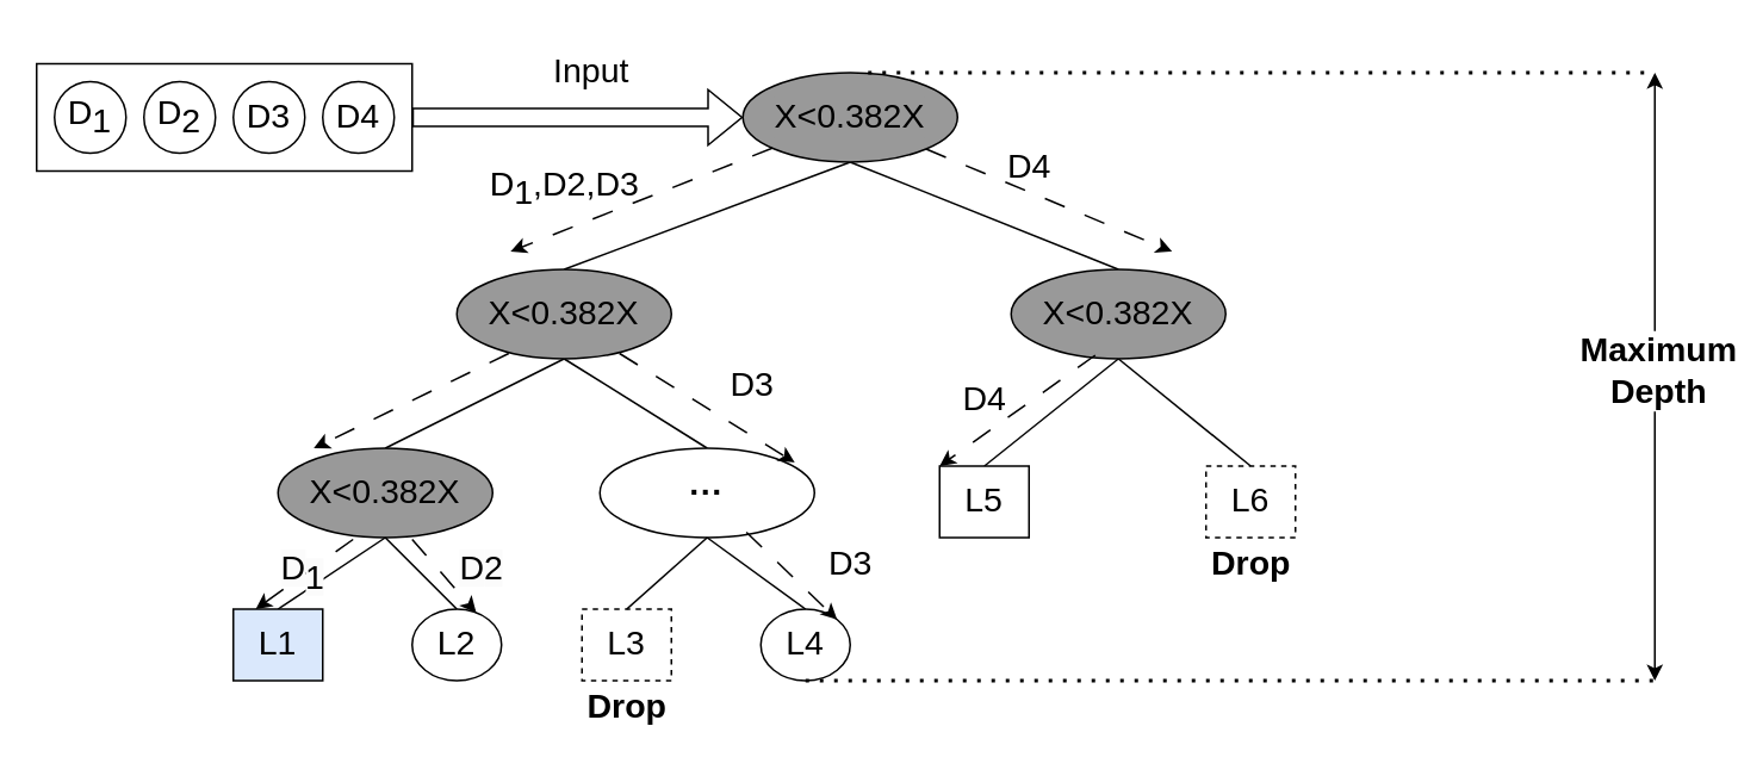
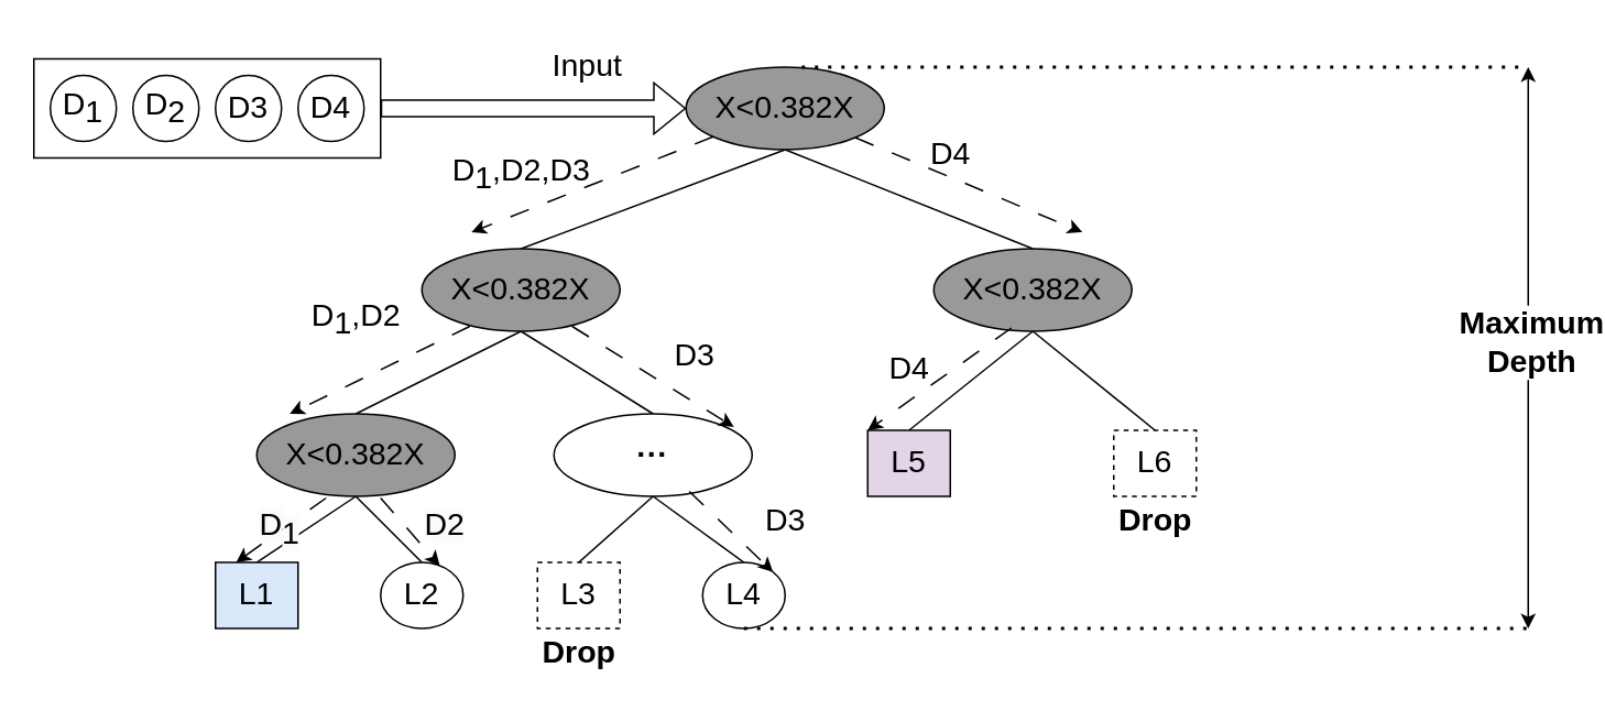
  <mxCell id="0" />
  <mxCell id="1" parent="0" />
  <mxCell id="2" style="rounded=0;orthogonalLoop=1;jettySize=auto;html=1;exitX=0.5;exitY=1;exitDx=0;exitDy=0;entryX=0.5;entryY=0;entryDx=0;entryDy=0;endArrow=none;endFill=0;fontSize=19;" edge="1" parent="1" source="4" target="7"><mxGeometry relative="1" as="geometry" /></mxCell>
  <mxCell id="3" style="rounded=0;orthogonalLoop=1;jettySize=auto;html=1;exitX=0.5;exitY=1;exitDx=0;exitDy=0;entryX=0.5;entryY=0;entryDx=0;entryDy=0;endArrow=none;endFill=0;fontSize=19;" edge="1" parent="1" source="4" target="10"><mxGeometry relative="1" as="geometry" /></mxCell>
  <mxCell id="4" value="X&amp;lt;0.382X" style="ellipse;whiteSpace=wrap;html=1;labelBackgroundColor=#999999;fillColor=#999999;fontSize=19;" vertex="1" parent="1"><mxGeometry x="415" y="40" width="120" height="50" as="geometry" /></mxCell>
  <mxCell id="5" style="rounded=0;orthogonalLoop=1;jettySize=auto;html=1;exitX=0.5;exitY=1;exitDx=0;exitDy=0;entryX=0.5;entryY=0;entryDx=0;entryDy=0;endArrow=none;endFill=0;fontSize=19;" edge="1" parent="1" source="7" target="20"><mxGeometry relative="1" as="geometry" /></mxCell>
  <mxCell id="6" style="rounded=0;orthogonalLoop=1;jettySize=auto;html=1;exitX=0.5;exitY=1;exitDx=0;exitDy=0;entryX=0.5;entryY=0;entryDx=0;entryDy=0;endArrow=none;endFill=0;fontSize=19;" edge="1" parent="1" source="7" target="19"><mxGeometry relative="1" as="geometry" /></mxCell>
  <mxCell id="7" value="X&amp;lt;0.382X" style="ellipse;whiteSpace=wrap;html=1;fillColor=#999999;fontSize=19;" vertex="1" parent="1"><mxGeometry x="255" y="150" width="120" height="50" as="geometry" /></mxCell>
  <mxCell id="8" style="rounded=0;orthogonalLoop=1;jettySize=auto;html=1;exitX=0.5;exitY=1;exitDx=0;exitDy=0;entryX=0.5;entryY=0;entryDx=0;entryDy=0;endArrow=none;endFill=0;fontSize=19;" edge="1" parent="1" source="10" target="28"><mxGeometry relative="1" as="geometry" /></mxCell>
  <mxCell id="9" style="rounded=0;orthogonalLoop=1;jettySize=auto;html=1;exitX=0.5;exitY=1;exitDx=0;exitDy=0;entryX=0.5;entryY=0;entryDx=0;entryDy=0;endArrow=none;endFill=0;fontSize=19;" edge="1" parent="1" source="10" target="34"><mxGeometry relative="1" as="geometry"><mxPoint x="565" y="250" as="targetPoint" /></mxGeometry></mxCell>
  <mxCell id="10" value="X&amp;lt;0.382X" style="ellipse;whiteSpace=wrap;html=1;fillColor=#999999;fontSize=19;" vertex="1" parent="1"><mxGeometry x="565" y="150" width="120" height="50" as="geometry" /></mxCell>
  <mxCell id="11" value="" style="edgeStyle=orthogonalEdgeStyle;rounded=0;orthogonalLoop=1;jettySize=auto;html=1;shape=flexArrow;fontSize=19;" edge="1" parent="1" source="12" target="4"><mxGeometry relative="1" as="geometry" /></mxCell>
  <mxCell id="12" value="" style="rounded=0;whiteSpace=wrap;html=1;fontSize=19;" vertex="1" parent="1"><mxGeometry x="20" y="35" width="210" height="60" as="geometry" /></mxCell>
  <mxCell id="13" value="D&lt;sub style=&quot;font-size: 19px;&quot;&gt;1&lt;/sub&gt;" style="ellipse;whiteSpace=wrap;html=1;aspect=fixed;fontSize=19;" vertex="1" parent="1"><mxGeometry x="30" y="45" width="40" height="40" as="geometry" /></mxCell>
  <mxCell id="14" value="D&lt;sub style=&quot;font-size: 19px;&quot;&gt;2&lt;/sub&gt;" style="ellipse;whiteSpace=wrap;html=1;aspect=fixed;fontSize=19;" vertex="1" parent="1"><mxGeometry x="80" y="45" width="40" height="40" as="geometry" /></mxCell>
  <mxCell id="15" value="D&lt;span style=&quot;font-size: 19px;&quot;&gt;3&lt;/span&gt;" style="ellipse;whiteSpace=wrap;html=1;aspect=fixed;fontSize=19;" vertex="1" parent="1"><mxGeometry x="130" y="45" width="40" height="40" as="geometry" /></mxCell>
  <mxCell id="16" value="D&lt;span style=&quot;font-size: 19px;&quot;&gt;4&lt;/span&gt;" style="ellipse;whiteSpace=wrap;html=1;aspect=fixed;fontSize=19;" vertex="1" parent="1"><mxGeometry x="180" y="45" width="40" height="40" as="geometry" /></mxCell>
- <mxCell id="17" value="Input" style="text;html=1;align=center;verticalAlign=middle;resizable=0;points=[];autosize=1;strokeColor=none;fillColor=none;fontSize=19;" vertex="1" parent="1"><mxGeometry x="295" y="20" width="70" height="40" as="geometry" /></mxCell>
+ <mxCell id="17" value="Input" style="text;html=1;align=center;verticalAlign=middle;resizable=0;points=[];autosize=1;strokeColor=none;fillColor=none;fontSize=19;" vertex="1" parent="1"><mxGeometry x="320" y="20" width="70" height="40" as="geometry" /></mxCell>
  <mxCell id="18" style="rounded=0;orthogonalLoop=1;jettySize=auto;html=1;exitX=0.5;exitY=1;exitDx=0;exitDy=0;endArrow=none;endFill=0;entryX=0.5;entryY=0;entryDx=0;entryDy=0;fontSize=19;" edge="1" parent="1" source="19" target="22"><mxGeometry relative="1" as="geometry" /></mxCell>
  <mxCell id="19" value="X&amp;lt;0.382X" style="ellipse;whiteSpace=wrap;html=1;fillColor=#999999;fontSize=19;" vertex="1" parent="1"><mxGeometry x="155" y="250" width="120" height="50" as="geometry" /></mxCell>
  <mxCell id="20" value="&lt;b style=&quot;font-size: 19px;&quot;&gt;·&lt;/b&gt;&lt;b style=&quot;border-color: var(--border-color); font-size: 19px;&quot;&gt;·&lt;/b&gt;&lt;b style=&quot;border-color: var(--border-color); font-size: 19px;&quot;&gt;·&lt;/b&gt;" style="ellipse;whiteSpace=wrap;html=1;fontSize=19;" vertex="1" parent="1"><mxGeometry x="335" y="250" width="120" height="50" as="geometry" /></mxCell>
  <mxCell id="21" value="L2" style="ellipse;whiteSpace=wrap;html=1;fontSize=19;" vertex="1" parent="1"><mxGeometry x="230" y="340" width="50" height="40" as="geometry" /></mxCell>
  <mxCell id="22" value="L1" style="rounded=0;whiteSpace=wrap;html=1;fontSize=19;fillColor=#dae8fc;" vertex="1" parent="1"><mxGeometry x="130" y="340" width="50" height="40" as="geometry" /></mxCell>
  <mxCell id="23" value="" style="endArrow=classic;html=1;rounded=0;dashed=1;dashPattern=12 12;fontSize=19;" edge="1" parent="1" source="4"><mxGeometry width="50" height="50" relative="1" as="geometry"><mxPoint x="55" y="260" as="sourcePoint" /><mxPoint y="140" as="targetPoint" x="285" /></mxGeometry></mxCell>
  <mxCell id="24" value="D&lt;sub style=&quot;font-size: 19px;&quot;&gt;1&lt;/sub&gt;,D&lt;span style=&quot;font-size: 19px;&quot;&gt;2&lt;/span&gt;,D&lt;span style=&quot;font-size: 19px;&quot;&gt;3&lt;/span&gt;" style="text;html=1;align=center;verticalAlign=middle;resizable=0;points=[];autosize=1;strokeColor=none;fillColor=none;fontSize=19;" vertex="1" parent="1"><mxGeometry x="260" y="85" width="110" height="40" as="geometry" /></mxCell>
  <mxCell id="25" value="" style="endArrow=classic;html=1;rounded=0;dashed=1;dashPattern=12 12;exitX=1;exitY=1;exitDx=0;exitDy=0;fontSize=19;" edge="1" parent="1" source="4"><mxGeometry width="50" height="50" relative="1" as="geometry"><mxPoint x="441" y="92" as="sourcePoint" /><mxPoint x="655" y="140" as="targetPoint" /></mxGeometry></mxCell>
  <mxCell id="26" value="L3" style="rounded=0;whiteSpace=wrap;html=1;dashed=1;fontSize=19;" vertex="1" parent="1"><mxGeometry x="325" y="340" width="50" height="40" as="geometry" /></mxCell>
  <mxCell id="27" value="L4" style="ellipse;whiteSpace=wrap;html=1;fontSize=19;" vertex="1" parent="1"><mxGeometry x="425" y="340" width="50" height="40" as="geometry" /></mxCell>
  <mxCell id="28" value="L6" style="rounded=0;whiteSpace=wrap;html=1;dashed=1;fontSize=19;" vertex="1" parent="1"><mxGeometry x="674" y="260" width="50" height="40" as="geometry" /></mxCell>
  <mxCell id="29" value="D&lt;span style=&quot;font-size: 19px;&quot;&gt;4&lt;/span&gt;" style="text;html=1;align=center;verticalAlign=middle;resizable=0;points=[];autosize=1;strokeColor=none;fillColor=none;fontSize=19;" vertex="1" parent="1"><mxGeometry x="550" y="73" width="50" height="40" as="geometry" /></mxCell>
  <mxCell id="30" value="" style="endArrow=classic;html=1;rounded=0;exitX=0.392;exitY=0.96;exitDx=0;exitDy=0;exitPerimeter=0;entryX=0;entryY=0;entryDx=0;entryDy=0;dashed=1;dashPattern=12 12;fontSize=19;" edge="1" parent="1" source="10" target="34"><mxGeometry width="50" height="50" relative="1" as="geometry"><mxPoint x="555" y="500" as="sourcePoint" /><mxPoint x="535" y="250" as="targetPoint" /></mxGeometry></mxCell>
  <mxCell id="31" value="" style="endArrow=classic;html=1;rounded=0;exitX=0.242;exitY=0.94;exitDx=0;exitDy=0;dashed=1;dashPattern=12 12;exitPerimeter=0;fontSize=19;" edge="1" parent="1" source="7"><mxGeometry width="50" height="50" relative="1" as="geometry"><mxPoint x="602" y="211" as="sourcePoint" /><mxPoint x="175" y="250" as="targetPoint" /></mxGeometry></mxCell>
  <mxCell id="32" value="" style="endArrow=classic;html=1;rounded=0;exitX=0.758;exitY=0.94;exitDx=0;exitDy=0;dashed=1;dashPattern=12 12;entryX=0.908;entryY=0.16;entryDx=0;entryDy=0;entryPerimeter=0;exitPerimeter=0;fontSize=19;" edge="1" parent="1" source="7" target="20"><mxGeometry width="50" height="50" relative="1" as="geometry"><mxPoint x="283" y="203" as="sourcePoint" /><mxPoint x="185" y="260" as="targetPoint" /></mxGeometry></mxCell>
  <mxCell id="33" value="&lt;b style=&quot;font-size: 19px;&quot;&gt;Drop&lt;/b&gt;" style="text;html=1;align=center;verticalAlign=middle;resizable=0;points=[];autosize=1;strokeColor=none;fillColor=none;fontSize=19;" vertex="1" parent="1"><mxGeometry x="663.5" y="295" width="70" height="40" as="geometry" /></mxCell>
- <mxCell id="34" value="L5" style="rounded=0;whiteSpace=wrap;html=1;fontSize=19;" vertex="1" parent="1"><mxGeometry x="525" y="260" width="50" height="40" as="geometry" /></mxCell>
+ <mxCell id="34" value="L5" style="rounded=0;whiteSpace=wrap;html=1;fontSize=19;fillColor=#e1d5e7;" vertex="1" parent="1"><mxGeometry x="525" y="260" width="50" height="40" as="geometry" /></mxCell>
+ <mxCell id="35" value="D&lt;sub style=&quot;border-color: var(--border-color); font-size: 19px;&quot;&gt;1&lt;/sub&gt;,D&lt;span style=&quot;font-size: 19px;&quot;&gt;2&lt;/span&gt;" style="text;html=1;align=center;verticalAlign=middle;resizable=0;points=[];autosize=1;strokeColor=none;fillColor=none;fontSize=19;" vertex="1" parent="1"><mxGeometry x="175" y="173" width="80" height="40" as="geometry" /></mxCell>
  <mxCell id="36" value="D&lt;span style=&quot;font-size: 19px;&quot;&gt;3&lt;/span&gt;" style="text;html=1;align=center;verticalAlign=middle;resizable=0;points=[];autosize=1;strokeColor=none;fillColor=none;fontSize=19;" vertex="1" parent="1"><mxGeometry x="395" y="195" width="50" height="40" as="geometry" /></mxCell>
  <mxCell id="37" style="rounded=0;orthogonalLoop=1;jettySize=auto;html=1;exitX=0.5;exitY=1;exitDx=0;exitDy=0;endArrow=none;endFill=0;entryX=0.5;entryY=0;entryDx=0;entryDy=0;fontSize=19;" edge="1" parent="1" source="19" target="21"><mxGeometry relative="1" as="geometry"><mxPoint x="225" y="310" as="sourcePoint" /><mxPoint x="180" y="350" as="targetPoint" /></mxGeometry></mxCell>
  <mxCell id="38" style="rounded=0;orthogonalLoop=1;jettySize=auto;html=1;exitX=0.5;exitY=1;exitDx=0;exitDy=0;endArrow=none;endFill=0;entryX=0.5;entryY=0;entryDx=0;entryDy=0;fontSize=19;" edge="1" parent="1" source="20" target="26"><mxGeometry relative="1" as="geometry"><mxPoint x="235" y="320" as="sourcePoint" /><mxPoint x="190" y="360" as="targetPoint" /></mxGeometry></mxCell>
  <mxCell id="39" style="rounded=0;orthogonalLoop=1;jettySize=auto;html=1;exitX=0.5;exitY=1;exitDx=0;exitDy=0;endArrow=none;endFill=0;entryX=0.5;entryY=0;entryDx=0;entryDy=0;fontSize=19;" edge="1" parent="1" source="20" target="27"><mxGeometry relative="1" as="geometry"><mxPoint x="245" y="330" as="sourcePoint" /><mxPoint x="200" y="370" as="targetPoint" /></mxGeometry></mxCell>
  <mxCell id="40" value="D&lt;span style=&quot;font-size: 19px;&quot;&gt;4&lt;/span&gt;" style="text;html=1;align=center;verticalAlign=middle;resizable=0;points=[];autosize=1;strokeColor=none;fillColor=none;fontSize=19;" vertex="1" parent="1"><mxGeometry x="525" y="203" width="50" height="40" as="geometry" /></mxCell>
  <mxCell id="41" value="&lt;b style=&quot;font-size: 19px;&quot;&gt;Drop&lt;/b&gt;" style="text;html=1;align=center;verticalAlign=middle;resizable=0;points=[];autosize=1;strokeColor=none;fillColor=none;fontSize=19;" vertex="1" parent="1"><mxGeometry x="315" y="375" width="70" height="40" as="geometry" /></mxCell>
  <mxCell id="42" value="" style="endArrow=classic;html=1;rounded=0;exitX=0.683;exitY=0.94;exitDx=0;exitDy=0;dashed=1;dashPattern=12 12;exitPerimeter=0;entryX=1;entryY=0;entryDx=0;entryDy=0;fontSize=19;" edge="1" parent="1" source="20" target="27"><mxGeometry width="50" height="50" relative="1" as="geometry"><mxPoint x="367" y="203" as="sourcePoint" /><mxPoint x="475" y="330" as="targetPoint" /></mxGeometry></mxCell>
  <mxCell id="43" value="D&lt;span style=&quot;font-size: 19px;&quot;&gt;3&lt;/span&gt;" style="text;html=1;align=center;verticalAlign=middle;resizable=0;points=[];autosize=1;strokeColor=none;fillColor=none;fontSize=19;" vertex="1" parent="1"><mxGeometry x="450" y="295" width="50" height="40" as="geometry" /></mxCell>
  <mxCell id="44" value="" style="endArrow=classic;html=1;rounded=0;exitX=0.35;exitY=1.02;exitDx=0;exitDy=0;dashed=1;dashPattern=12 12;exitPerimeter=0;entryX=0.25;entryY=0;entryDx=0;entryDy=0;fontSize=19;" edge="1" parent="1" source="19" target="22"><mxGeometry width="50" height="50" relative="1" as="geometry"><mxPoint x="294" y="207" as="sourcePoint" /><mxPoint x="185" y="260" as="targetPoint" /></mxGeometry></mxCell>
  <mxCell id="45" value="" style="endArrow=classic;html=1;rounded=0;exitX=0.625;exitY=1.02;exitDx=0;exitDy=0;dashed=1;dashPattern=12 12;exitPerimeter=0;entryX=0.75;entryY=0;entryDx=0;entryDy=0;fontSize=19;" edge="1" parent="1" source="19" target="21"><mxGeometry width="50" height="50" relative="1" as="geometry"><mxPoint x="207" y="311" as="sourcePoint" /><mxPoint x="168" y="350" as="targetPoint" /></mxGeometry></mxCell>
  <mxCell id="46" value="&lt;span style=&quot;color: rgb(0, 0, 0); font-family: Helvetica; font-size: 19px; font-style: normal; font-variant-ligatures: normal; font-variant-caps: normal; font-weight: 400; letter-spacing: normal; orphans: 2; text-align: center; text-indent: 0px; text-transform: none; widows: 2; word-spacing: 0px; -webkit-text-stroke-width: 0px; background-color: rgb(251, 251, 251); text-decoration-thickness: initial; text-decoration-style: initial; text-decoration-color: initial; float: none; display: inline !important;&quot;&gt;D&lt;/span&gt;&lt;sub style=&quot;border-color: var(--border-color); color: rgb(0, 0, 0); font-family: Helvetica; font-style: normal; font-variant-ligatures: normal; font-variant-caps: normal; font-weight: 400; letter-spacing: normal; orphans: 2; text-align: center; text-indent: 0px; text-transform: none; widows: 2; word-spacing: 0px; -webkit-text-stroke-width: 0px; background-color: rgb(251, 251, 251); text-decoration-thickness: initial; text-decoration-style: initial; text-decoration-color: initial; font-size: 19px;&quot;&gt;1&lt;/sub&gt;" style="text;whiteSpace=wrap;html=1;fontSize=19;" vertex="1" parent="1"><mxGeometry x="155" y="300" width="30" height="30" as="geometry" /></mxCell>
  <mxCell id="47" value="&lt;span style=&quot;border-color: var(--border-color); color: rgb(0, 0, 0); font-family: Helvetica; font-size: 19px; font-style: normal; font-variant-ligatures: normal; font-variant-caps: normal; font-weight: 400; letter-spacing: normal; orphans: 2; text-indent: 0px; text-transform: none; widows: 2; word-spacing: 0px; -webkit-text-stroke-width: 0px; text-decoration-thickness: initial; text-decoration-style: initial; text-decoration-color: initial; text-align: center; background-color: rgb(251, 251, 251); float: none; display: inline !important;&quot;&gt;D&lt;/span&gt;&lt;span style=&quot;border-color: var(--border-color); color: rgb(0, 0, 0); font-family: Helvetica; font-style: normal; font-variant-ligatures: normal; font-variant-caps: normal; font-weight: 400; letter-spacing: normal; orphans: 2; text-indent: 0px; text-transform: none; widows: 2; word-spacing: 0px; -webkit-text-stroke-width: 0px; text-decoration-thickness: initial; text-decoration-style: initial; text-decoration-color: initial; text-align: center; background-color: rgb(251, 251, 251); float: none; font-size: 19px; display: inline !important;&quot;&gt;2&lt;/span&gt;" style="text;whiteSpace=wrap;html=1;fontSize=19;" vertex="1" parent="1"><mxGeometry x="255" y="300" width="50" height="40" as="geometry" /></mxCell>
  <mxCell id="48" value="" style="endArrow=none;dashed=1;html=1;dashPattern=1 3;strokeWidth=2;rounded=0;fontSize=19;" edge="1" parent="1"><mxGeometry width="50" height="50" relative="1" as="geometry"><mxPoint x="485" y="40" as="sourcePoint" /><mxPoint x="925" y="40" as="targetPoint" /></mxGeometry></mxCell>
  <mxCell id="49" value="" style="endArrow=none;dashed=1;html=1;dashPattern=1 3;strokeWidth=2;rounded=0;exitX=0.5;exitY=1;exitDx=0;exitDy=0;fontSize=19;" edge="1" parent="1" source="27"><mxGeometry width="50" height="50" relative="1" as="geometry"><mxPoint x="345" y="430" as="sourcePoint" /><mxPoint x="925" y="380" as="targetPoint" /></mxGeometry></mxCell>
  <mxCell id="50" value="" style="endArrow=classic;startArrow=classic;html=1;rounded=0;fontSize=19;" edge="1" parent="1"><mxGeometry width="50" height="50" relative="1" as="geometry"><mxPoint x="925" y="380" as="sourcePoint" /><mxPoint x="925" y="40" as="targetPoint" /></mxGeometry></mxCell>
  <mxCell id="51" value="&lt;b style=&quot;font-size: 19px;&quot;&gt;Maximum&lt;br style=&quot;font-size: 19px;&quot;&gt;Depth&lt;/b&gt;" style="edgeLabel;html=1;align=center;verticalAlign=middle;resizable=0;points=[];fontSize=19;" vertex="1" connectable="0" parent="50"><mxGeometry x="0.024" y="-1" relative="1" as="geometry"><mxPoint as="offset" /></mxGeometry></mxCell>
